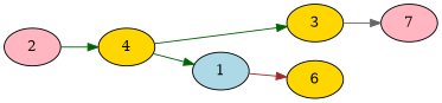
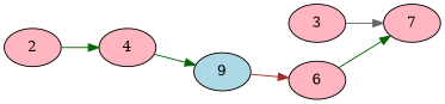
  digraph {
    rankdir=LR
    node [fillcolor=lightpink style=filled]
    edge [color=darkgreen heightLimit=10 primaryType=sideStreet secondaryType=none village=exampleVillage weight=15]
-   3 [fillcolor=gold]
+   3
    7
-   4 [fillcolor=gold]
+   4
    2
-   1 [fillcolor=lightblue]
-   6 [fillcolor=gold]
+   1 [fillcolor=lightblue label=9]
+   6
    3 -> 7 [color=gray40]
-   4 -> 3 [primaryType=mainStreet]
    4 -> 1
    2 -> 4 [heightLimit=2 secondaryType=tunnel weight=30]
    1 -> 6 [color=brown primaryType=mainStreet weight=5]
+   6 -> 7 [heightLimit=2 secondaryType=tunnel weight=10]
  }
